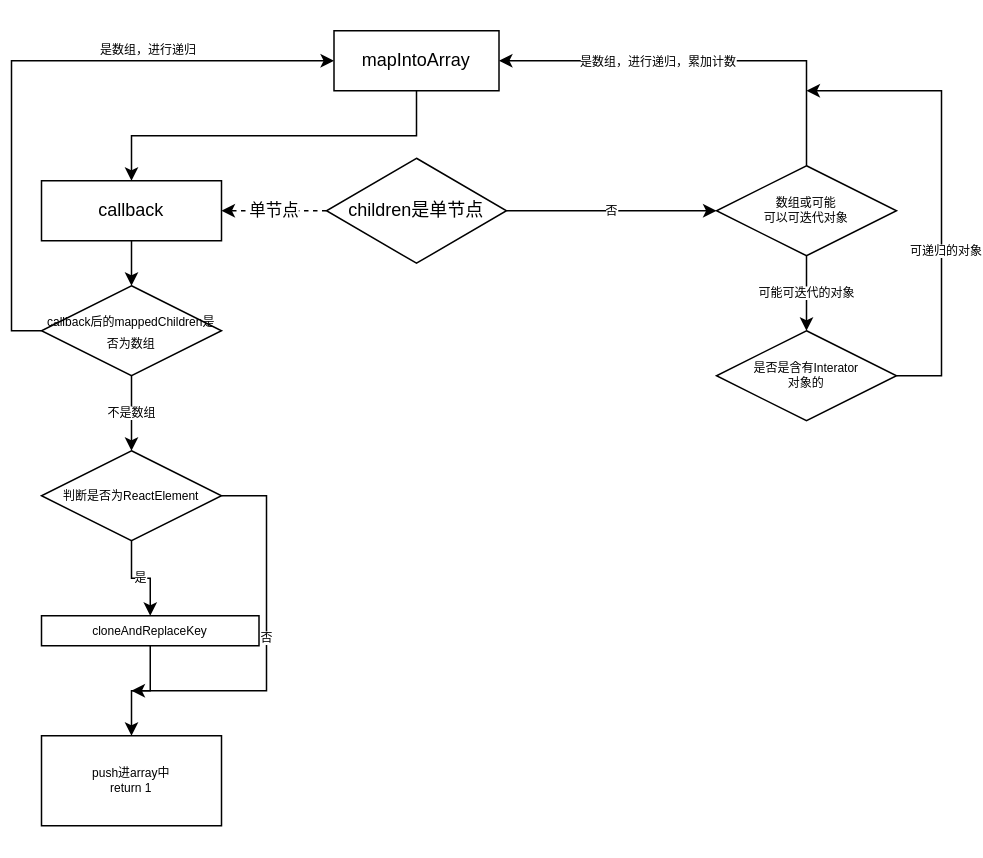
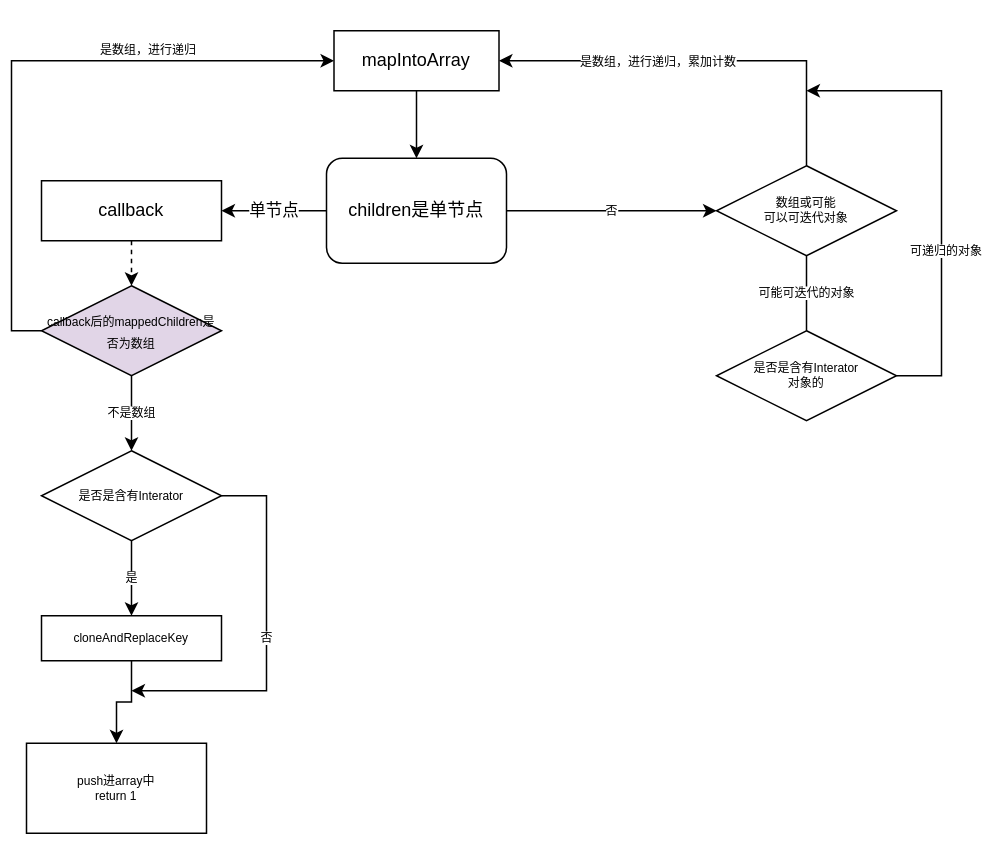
  <mxCell id="0" />
  <mxCell id="1" parent="0" />
- <mxCell id="2" style="edgeStyle=orthogonalEdgeStyle;rounded=0;orthogonalLoop=1;jettySize=auto;html=1;exitX=0.5;exitY=1;exitDx=0;exitDy=0;" edge="1" parent="1" source="3" target="8"><mxGeometry relative="1" as="geometry" /></mxCell>
+ <mxCell id="2" style="edgeStyle=orthogonalEdgeStyle;rounded=0;orthogonalLoop=1;jettySize=auto;html=1;exitX=0.5;exitY=1;exitDx=0;exitDy=0;entryX=0.5;entryY=0;entryDx=0;entryDy=0;" edge="1" parent="1" source="3" target="6"><mxGeometry relative="1" as="geometry" /></mxCell>
  <mxCell id="3" value="mapIntoArray" style="rounded=0;whiteSpace=wrap;html=1;" vertex="1" parent="1"><mxGeometry x="215" width="110" height="40" as="geometry" y="20" /></mxCell>
- <mxCell id="4" value="单节点" style="edgeStyle=orthogonalEdgeStyle;rounded=0;orthogonalLoop=1;jettySize=auto;html=1;exitX=0;exitY=0.5;exitDx=0;exitDy=0;entryX=1;entryY=0.5;entryDx=0;entryDy=0;dashed=1;" edge="1" parent="1" source="6" target="8"><mxGeometry relative="1" as="geometry" /></mxCell>
+ <mxCell id="4" value="单节点" style="edgeStyle=orthogonalEdgeStyle;rounded=0;orthogonalLoop=1;jettySize=auto;html=1;exitX=0;exitY=0.5;exitDx=0;exitDy=0;entryX=1;entryY=0.5;entryDx=0;entryDy=0;" edge="1" parent="1" source="6" target="8"><mxGeometry relative="1" as="geometry" /></mxCell>
  <mxCell id="5" value="否" style="edgeStyle=orthogonalEdgeStyle;rounded=0;orthogonalLoop=1;jettySize=auto;html=1;entryX=0;entryY=0.5;entryDx=0;entryDy=0;fontSize=8;fontColor=#000000;" edge="1" parent="1" source="6" target="22"><mxGeometry relative="1" as="geometry" /></mxCell>
- <mxCell id="6" value="children是单节点" style="rhombus;whiteSpace=wrap;html=1;" vertex="1" parent="1"><mxGeometry x="210" y="105" width="120" height="70" as="geometry" /></mxCell>
- <mxCell id="7" style="edgeStyle=orthogonalEdgeStyle;rounded=0;orthogonalLoop=1;jettySize=auto;html=1;exitX=0.5;exitY=1;exitDx=0;exitDy=0;entryX=0.5;entryY=0;entryDx=0;entryDy=0;fontSize=8;" edge="1" parent="1" source="8" target="12"><mxGeometry relative="1" as="geometry" /></mxCell>
+ <mxCell id="6" value="children是单节点" style="whiteSpace=wrap;html=1;rounded=1;" vertex="1" parent="1"><mxGeometry x="210" y="105" width="120" height="70" as="geometry" /></mxCell>
+ <mxCell id="7" style="edgeStyle=orthogonalEdgeStyle;rounded=0;orthogonalLoop=1;jettySize=auto;html=1;exitX=0.5;exitY=1;exitDx=0;exitDy=0;entryX=0.5;entryY=0;entryDx=0;entryDy=0;fontSize=8;dashed=1;" edge="1" parent="1" source="8" target="12"><mxGeometry relative="1" as="geometry" /></mxCell>
  <mxCell id="8" value="callback" style="rounded=0;whiteSpace=wrap;html=1;" vertex="1" parent="1"><mxGeometry x="20" y="120" width="120" height="40" as="geometry" /></mxCell>
  <mxCell id="9" style="edgeStyle=orthogonalEdgeStyle;rounded=0;orthogonalLoop=1;jettySize=auto;html=1;exitX=0;exitY=0.5;exitDx=0;exitDy=0;entryX=0;entryY=0.5;entryDx=0;entryDy=0;fontSize=8;" edge="1" parent="1" source="12" target="3"><mxGeometry relative="1" as="geometry" /></mxCell>
  <mxCell id="10" value="是数组，进行递归" style="edgeLabel;html=1;align=center;verticalAlign=middle;resizable=0;points=[];fontSize=8;" vertex="1" connectable="0" parent="9"><mxGeometry x="-0.252" y="-3" relative="1" as="geometry"><mxPoint x="87" y="-53" as="offset" /></mxGeometry></mxCell>
  <mxCell id="11" value="不是数组" style="edgeStyle=orthogonalEdgeStyle;rounded=0;orthogonalLoop=1;jettySize=auto;html=1;fontSize=8;" edge="1" parent="1" source="12" target="15"><mxGeometry relative="1" as="geometry" /></mxCell>
- <mxCell id="12" value="&lt;font style=&quot;font-size: 8px&quot;&gt;callback后的mappedChildren是否为数组&lt;/font&gt;" style="rhombus;whiteSpace=wrap;html=1;" vertex="1" parent="1"><mxGeometry x="20" y="190" width="120" height="60" as="geometry" /></mxCell>
+ <mxCell id="12" value="&lt;font style=&quot;font-size: 8px&quot;&gt;callback后的mappedChildren是否为数组&lt;/font&gt;" style="rhombus;whiteSpace=wrap;html=1;fillColor=#e1d5e7;" vertex="1" parent="1"><mxGeometry x="20" y="190" width="120" height="60" as="geometry" /></mxCell>
  <mxCell id="13" value="是" style="edgeStyle=orthogonalEdgeStyle;rounded=0;orthogonalLoop=1;jettySize=auto;html=1;fontSize=8;" edge="1" parent="1" source="15" target="17"><mxGeometry relative="1" as="geometry" /></mxCell>
  <mxCell id="14" value="否" style="edgeStyle=orthogonalEdgeStyle;rounded=0;orthogonalLoop=1;jettySize=auto;html=1;fontSize=8;fontColor=#000000;" edge="1" parent="1" source="15"><mxGeometry relative="1" as="geometry"><mxPoint x="80" y="460" as="targetPoint" /><Array as="points"><mxPoint x="170" y="330" /><mxPoint x="170" y="460" /></Array></mxGeometry></mxCell>
- <mxCell id="15" value="判断是否为ReactElement" style="rhombus;whiteSpace=wrap;html=1;fontSize=8;" vertex="1" parent="1"><mxGeometry x="20" y="300" width="120" height="60" as="geometry" /></mxCell>
+ <mxCell id="15" value="是否是含有Interator" style="rhombus;whiteSpace=wrap;html=1;fontSize=8;" vertex="1" parent="1"><mxGeometry x="20" y="300" width="120" height="60" as="geometry" /></mxCell>
  <mxCell id="16" value="" style="edgeStyle=orthogonalEdgeStyle;rounded=0;orthogonalLoop=1;jettySize=auto;html=1;fontSize=8;fontColor=#000000;" edge="1" parent="1" source="17" target="18"><mxGeometry relative="1" as="geometry" /></mxCell>
- <mxCell id="17" value="cloneAndReplaceKey" style="whiteSpace=wrap;html=1;fontSize=8;" vertex="1" parent="1"><mxGeometry x="20" y="410" width="145" height="20" as="geometry" /></mxCell>
- <mxCell id="18" value="push进array中&lt;br&gt;return 1" style="whiteSpace=wrap;html=1;fontSize=8;" vertex="1" parent="1"><mxGeometry x="20" y="490" width="120" height="60" as="geometry" /></mxCell>
+ <mxCell id="17" value="cloneAndReplaceKey" style="whiteSpace=wrap;html=1;fontSize=8;" vertex="1" parent="1"><mxGeometry x="20" y="410" width="120" height="30" as="geometry" /></mxCell>
+ <mxCell id="18" value="push进array中&lt;br&gt;return 1" style="whiteSpace=wrap;html=1;fontSize=8;" vertex="1" parent="1"><mxGeometry x="10" y="495" width="120" height="60" as="geometry" /></mxCell>
  <mxCell id="19" style="edgeStyle=orthogonalEdgeStyle;rounded=0;orthogonalLoop=1;jettySize=auto;html=1;exitX=0.5;exitY=0;exitDx=0;exitDy=0;entryX=1;entryY=0.5;entryDx=0;entryDy=0;fontSize=8;fontColor=#000000;" edge="1" parent="1" source="22" target="3"><mxGeometry relative="1" as="geometry"><Array as="points"><mxPoint x="530" y="40" /></Array></mxGeometry></mxCell>
  <mxCell id="20" value="是数组，进行递归，累加计数" style="edgeLabel;html=1;align=center;verticalAlign=middle;resizable=0;points=[];fontSize=8;fontColor=#000000;" vertex="1" connectable="0" parent="19"><mxGeometry x="0.522" relative="1" as="geometry"><mxPoint x="39" as="offset" /></mxGeometry></mxCell>
- <mxCell id="21" value="可能可迭代的对象" style="edgeStyle=orthogonalEdgeStyle;rounded=0;orthogonalLoop=1;jettySize=auto;html=1;fontSize=8;fontColor=#000000;" edge="1" parent="1" source="22" target="25"><mxGeometry relative="1" as="geometry" /></mxCell>
+ <mxCell id="21" value="可能可迭代的对象" style="edgeStyle=orthogonalEdgeStyle;rounded=0;orthogonalLoop=1;jettySize=auto;html=1;fontSize=8;fontColor=#000000;endArrow=none;" edge="1" parent="1" source="22" target="25"><mxGeometry relative="1" as="geometry" /></mxCell>
  <mxCell id="22" value="数组或可能&lt;br&gt;可以可迭代对象" style="rhombus;whiteSpace=wrap;html=1;fontSize=8;fontColor=#000000;" vertex="1" parent="1"><mxGeometry x="470" y="110" width="120" height="60" as="geometry" /></mxCell>
  <mxCell id="23" style="edgeStyle=orthogonalEdgeStyle;rounded=0;orthogonalLoop=1;jettySize=auto;html=1;exitX=1;exitY=0.5;exitDx=0;exitDy=0;fontSize=8;fontColor=#000000;" edge="1" parent="1" source="25"><mxGeometry relative="1" as="geometry"><mxPoint x="530" y="60" as="targetPoint" /><Array as="points"><mxPoint x="620" y="250" /><mxPoint x="620" y="60" /></Array></mxGeometry></mxCell>
  <mxCell id="24" value="可递归的对象" style="edgeLabel;html=1;align=center;verticalAlign=middle;resizable=0;points=[];fontSize=8;fontColor=#000000;" vertex="1" connectable="0" parent="23"><mxGeometry x="-0.265" y="-2" relative="1" as="geometry"><mxPoint as="offset" /></mxGeometry></mxCell>
  <mxCell id="25" value="是否是含有Interator&lt;br&gt;对象的" style="rhombus;whiteSpace=wrap;html=1;fontSize=8;fontColor=#000000;" vertex="1" parent="1"><mxGeometry x="470" y="220" width="120" height="60" as="geometry" /></mxCell>
